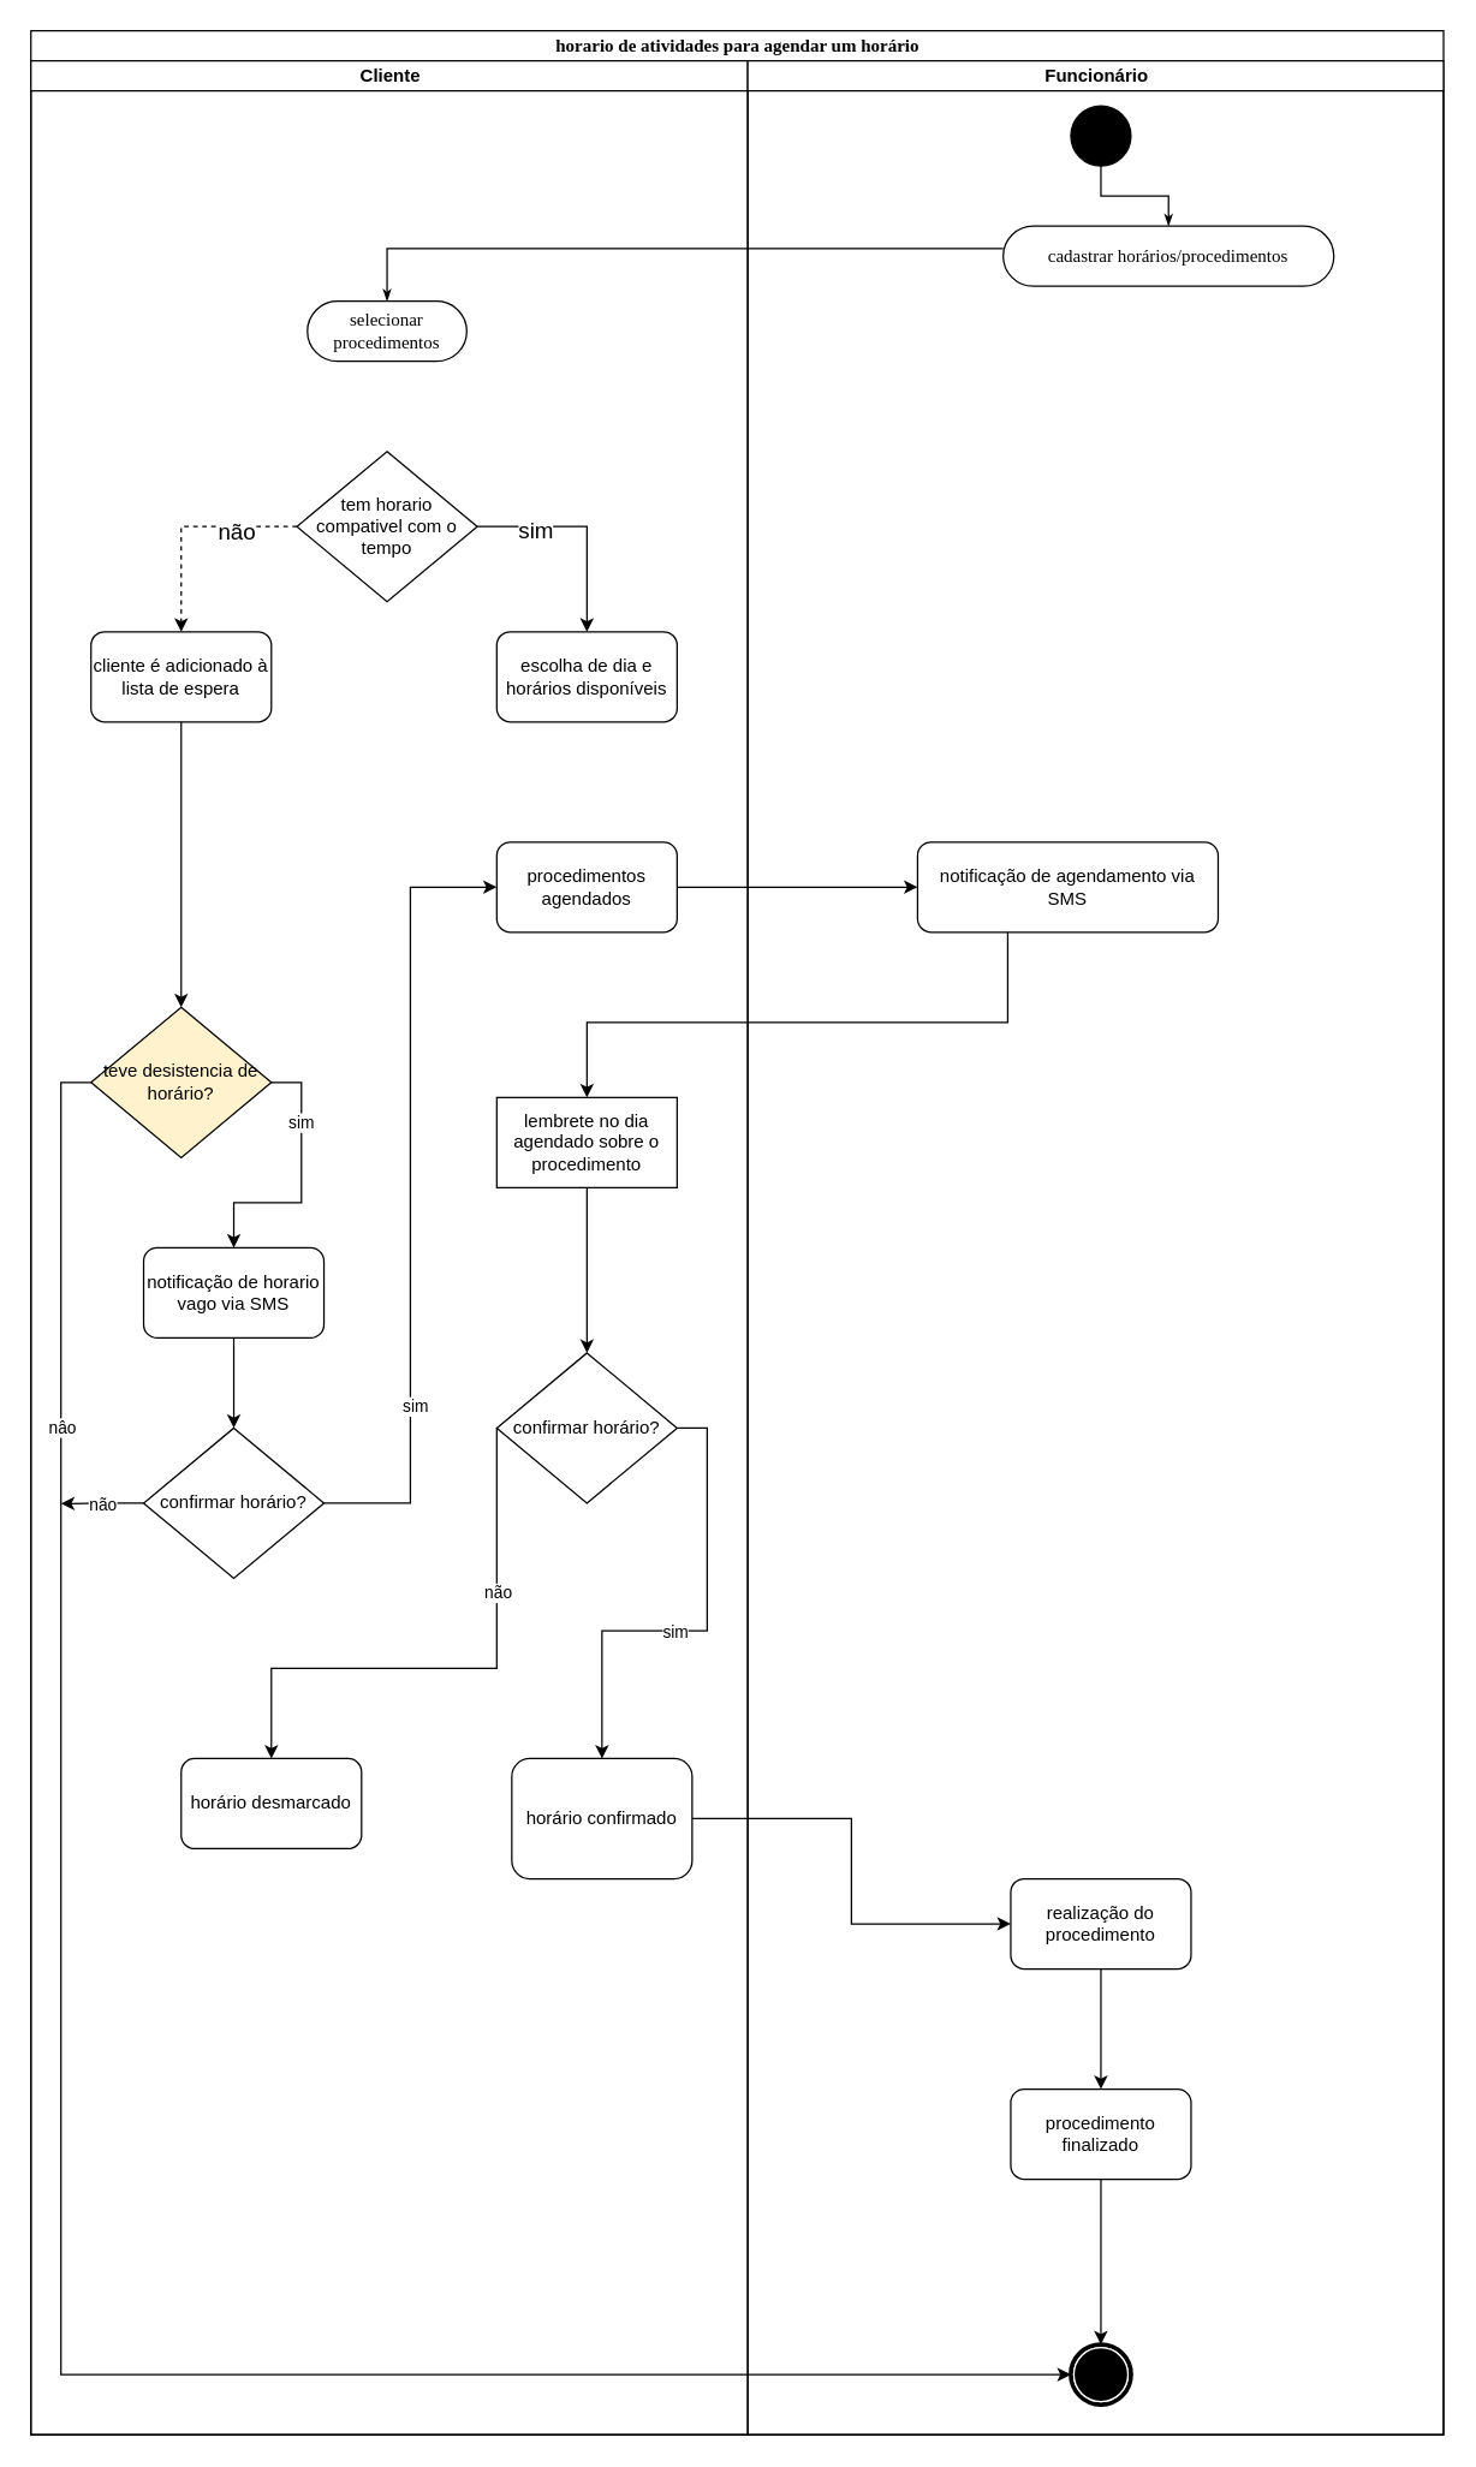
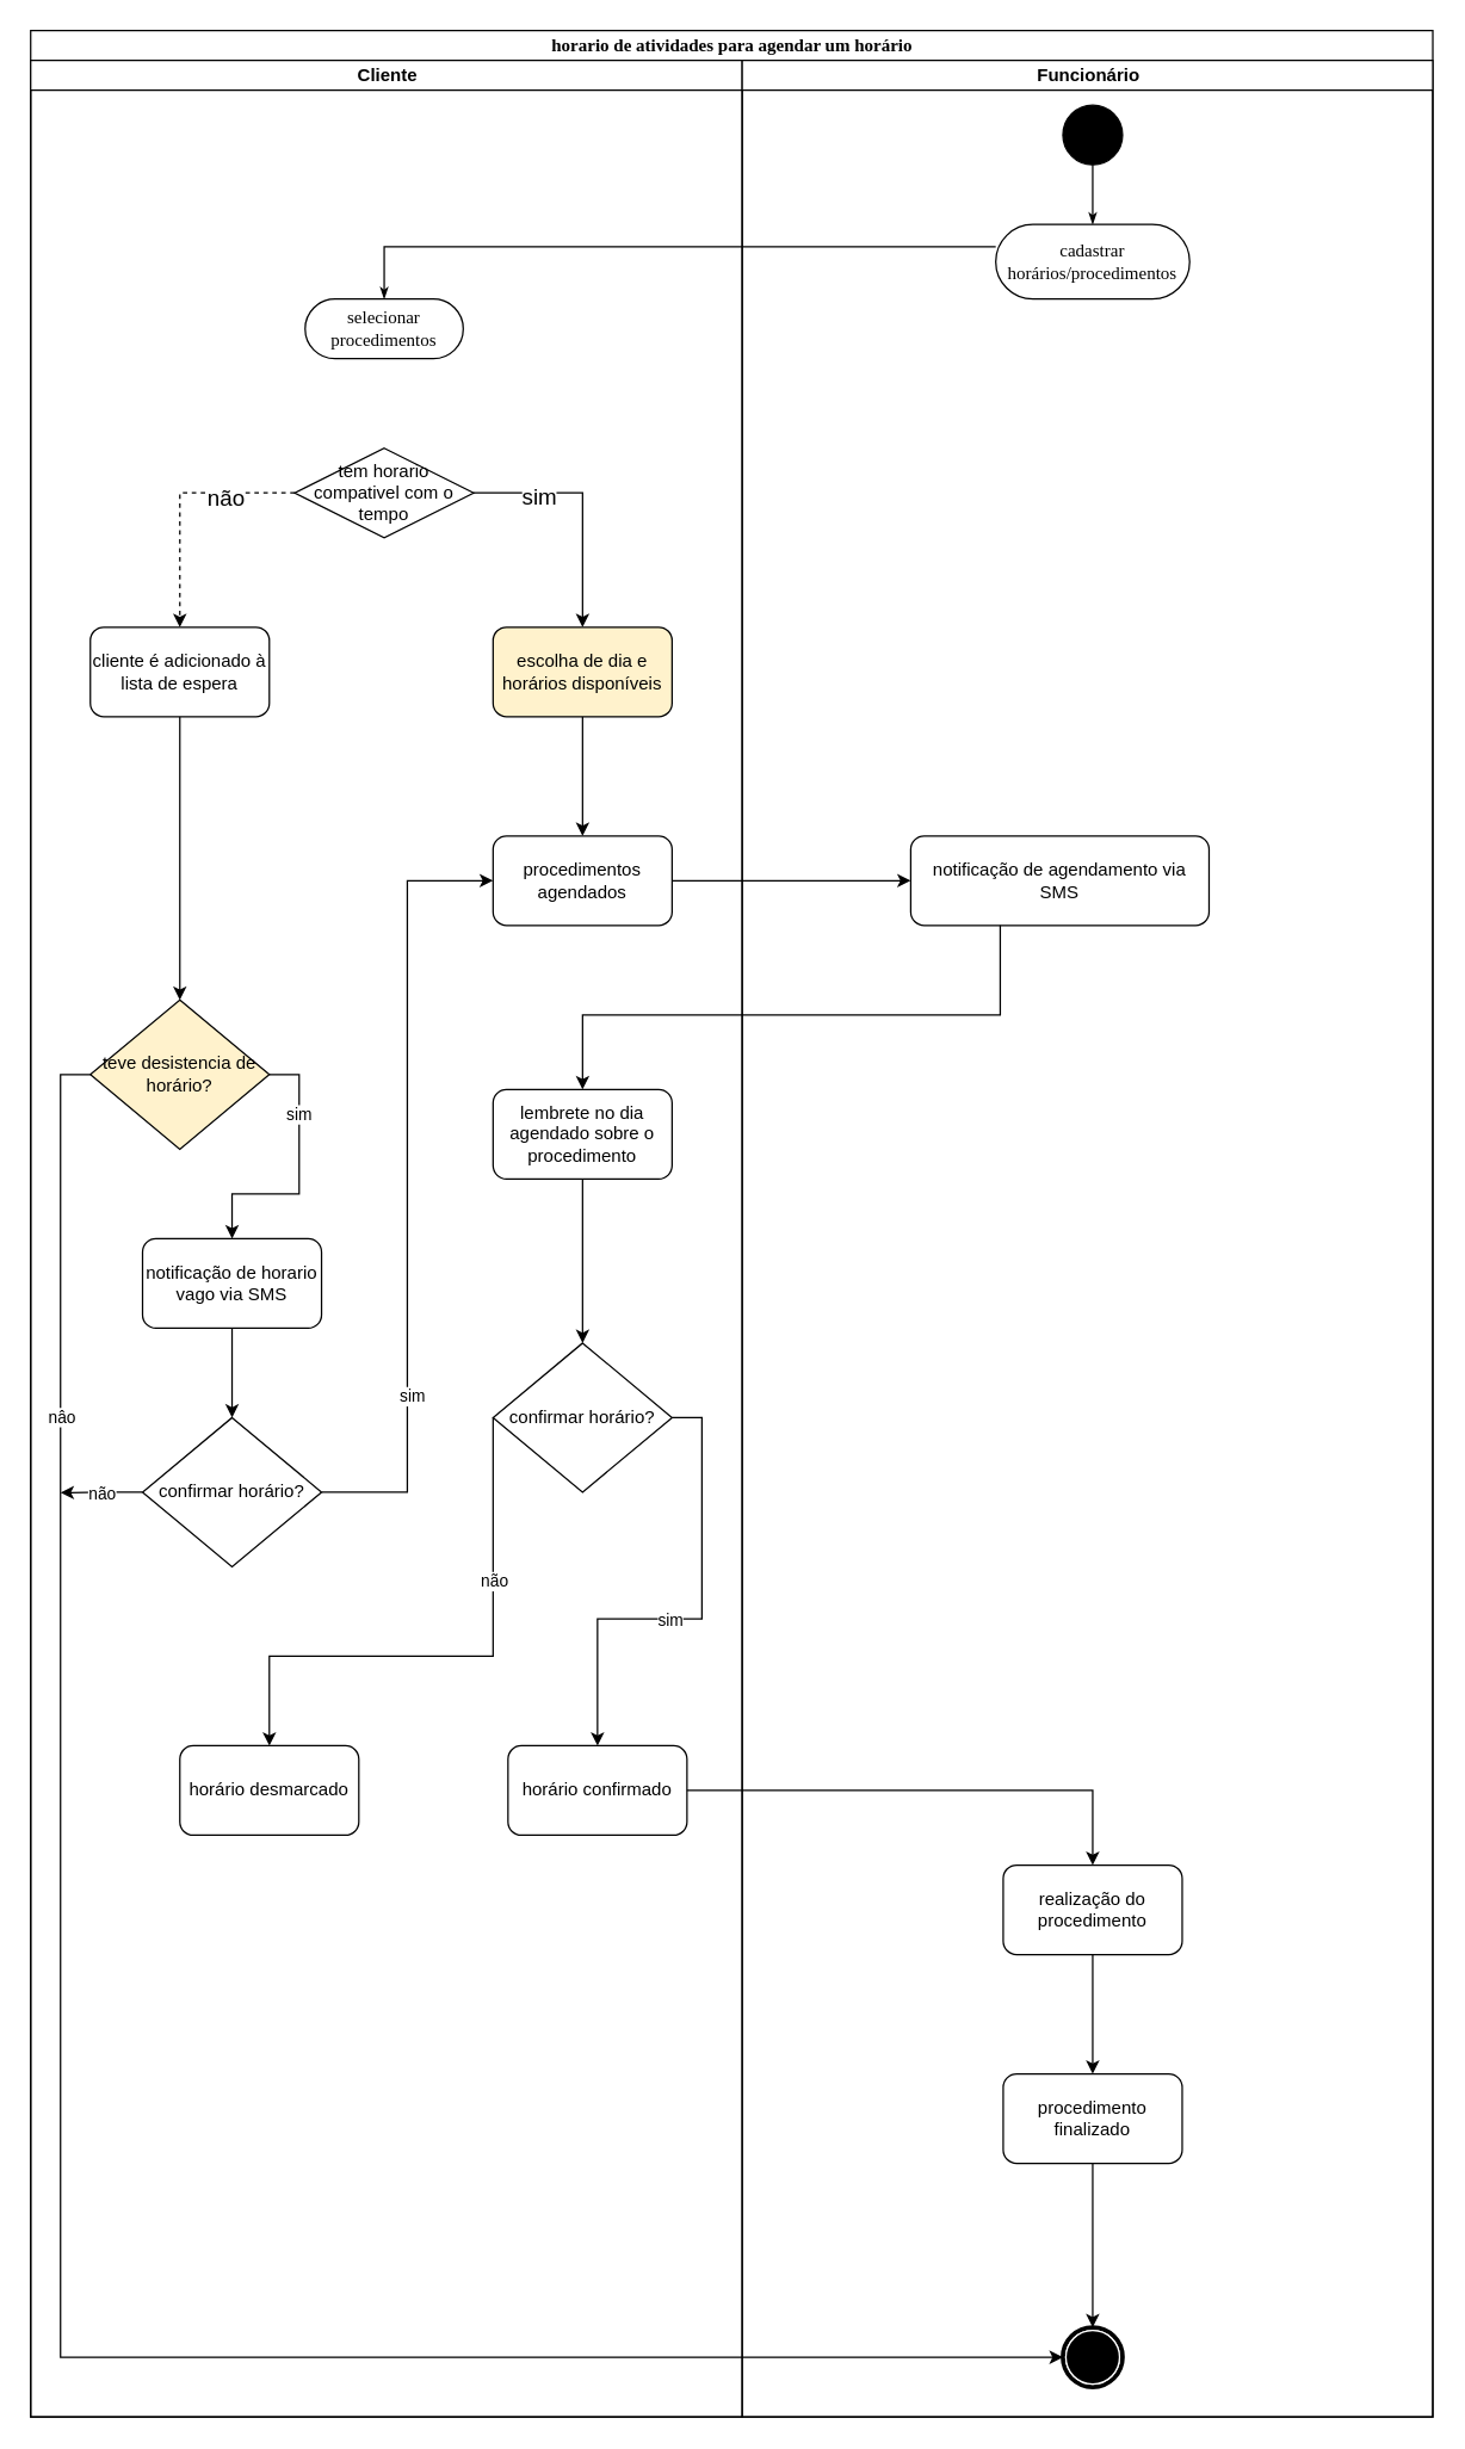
  <mxCell id="0" />
  <mxCell id="1" parent="0" />
  <mxCell id="2" value="horario de atividades para agendar um horário" style="swimlane;html=1;childLayout=stackLayout;startSize=20;rounded=0;shadow=0;comic=0;labelBackgroundColor=none;strokeWidth=1;fontFamily=Verdana;fontSize=12;align=center;" parent="1" vertex="1"><mxGeometry x="20" y="20" width="940" height="1600" as="geometry" /></mxCell>
  <mxCell id="3" style="edgeStyle=orthogonalEdgeStyle;rounded=0;html=1;labelBackgroundColor=none;startArrow=none;startFill=0;startSize=5;endArrow=classicThin;endFill=1;endSize=5;jettySize=auto;orthogonalLoop=1;strokeWidth=1;fontFamily=Verdana;fontSize=12;entryX=0.5;entryY=0;entryDx=0;entryDy=0;" parent="2" source="42" target="8" edge="1"><mxGeometry relative="1" as="geometry"><Array as="points"><mxPoint x="237" y="145" /></Array><mxPoint x="210" y="160" as="targetPoint" /></mxGeometry></mxCell>
  <mxCell id="4" value="" style="edgeStyle=orthogonalEdgeStyle;rounded=0;orthogonalLoop=1;jettySize=auto;html=1;" edge="1" parent="2" source="19" target="44"><mxGeometry relative="1" as="geometry" /></mxCell>
  <mxCell id="5" value="" style="edgeStyle=orthogonalEdgeStyle;rounded=0;orthogonalLoop=1;jettySize=auto;html=1;exitX=0;exitY=0.5;exitDx=0;exitDy=0;entryX=0;entryY=0.5;entryDx=0;entryDy=0;" edge="1" parent="2" source="22" target="43"><mxGeometry relative="1" as="geometry"><mxPoint x="80" y="790" as="targetPoint" /></mxGeometry></mxCell>
  <mxCell id="6" value="nâo" style="edgeLabel;html=1;align=center;verticalAlign=middle;resizable=0;points=[];" vertex="1" connectable="0" parent="5"><mxGeometry x="-0.679" relative="1" as="geometry"><mxPoint as="offset" /></mxGeometry></mxCell>
  <mxCell id="7" value="Cliente" style="swimlane;html=1;startSize=20;arcSize=15;rounded=0;" parent="2" vertex="1"><mxGeometry y="20" width="477" height="1580" as="geometry" /></mxCell>
  <mxCell id="8" value="selecionar procedimentos" style="rounded=1;whiteSpace=wrap;html=1;shadow=0;comic=0;labelBackgroundColor=none;strokeWidth=1;fontFamily=Verdana;fontSize=12;align=center;arcSize=50;" parent="7" vertex="1"><mxGeometry x="184" y="160" width="106" height="40" as="geometry" /></mxCell>
  <mxCell id="9" value="" style="edgeStyle=orthogonalEdgeStyle;rounded=0;orthogonalLoop=1;jettySize=auto;html=1;" edge="1" parent="7" source="14" target="16"><mxGeometry relative="1" as="geometry" /></mxCell>
  <mxCell id="10" value="sim" style="edgeLabel;html=1;align=center;verticalAlign=middle;resizable=0;points=[];" vertex="1" connectable="0" parent="9"><mxGeometry x="-0.496" y="-1" relative="1" as="geometry"><mxPoint as="offset" /></mxGeometry></mxCell>
  <mxCell id="11" value="&lt;font style=&quot;font-size: 15px;&quot;&gt;sim&lt;/font&gt;" style="edgeLabel;html=1;align=center;verticalAlign=middle;resizable=0;points=[];" vertex="1" connectable="0" parent="9"><mxGeometry x="-0.469" y="-1" relative="1" as="geometry"><mxPoint as="offset" /></mxGeometry></mxCell>
  <mxCell id="12" value="" style="edgeStyle=orthogonalEdgeStyle;rounded=0;orthogonalLoop=1;jettySize=auto;html=1;dashed=1;" edge="1" parent="7" source="14" target="18"><mxGeometry relative="1" as="geometry" /></mxCell>
  <mxCell id="13" value="&lt;font style=&quot;font-size: 15px;&quot;&gt;não&lt;/font&gt;" style="edgeLabel;html=1;align=center;verticalAlign=middle;resizable=0;points=[];" vertex="1" connectable="0" parent="12"><mxGeometry x="-0.442" y="2" relative="1" as="geometry"><mxPoint as="offset" /></mxGeometry></mxCell>
- <mxCell id="14" value="tem horario compativel com o tempo" style="rhombus;whiteSpace=wrap;html=1;" vertex="1" parent="7"><mxGeometry x="177" y="260" width="120" height="100" as="geometry" /></mxCell>
- <mxCell id="16" value="escolha de dia e horários disponíveis" style="rounded=1;whiteSpace=wrap;html=1;" vertex="1" parent="7"><mxGeometry x="310" y="380" width="120" height="60" as="geometry" /></mxCell>
+ <mxCell id="14" value="tem horario compativel com o tempo" style="rhombus;whiteSpace=wrap;html=1;" vertex="1" parent="7"><mxGeometry x="177" y="260" width="120" height="60" as="geometry" /></mxCell>
+ <mxCell id="15" value="" style="edgeStyle=orthogonalEdgeStyle;rounded=0;orthogonalLoop=1;jettySize=auto;html=1;" edge="1" parent="7" source="16" target="19"><mxGeometry relative="1" as="geometry" /></mxCell>
+ <mxCell id="16" value="escolha de dia e horários disponíveis" style="rounded=1;whiteSpace=wrap;html=1;fillColor=#fff2cc;" vertex="1" parent="7"><mxGeometry x="310" y="380" width="120" height="60" as="geometry" /></mxCell>
  <mxCell id="17" style="edgeStyle=orthogonalEdgeStyle;rounded=0;orthogonalLoop=1;jettySize=auto;html=1;exitX=0.5;exitY=1;exitDx=0;exitDy=0;entryX=0.5;entryY=0;entryDx=0;entryDy=0;" edge="1" parent="7" source="18" target="22"><mxGeometry relative="1" as="geometry" /></mxCell>
  <mxCell id="18" value="cliente é adicionado à lista de espera" style="rounded=1;whiteSpace=wrap;html=1;arcSize=15;" vertex="1" parent="7"><mxGeometry x="40" y="380" width="120" height="60" as="geometry" /></mxCell>
  <mxCell id="19" value="procedimentos agendados" style="rounded=1;whiteSpace=wrap;html=1;" vertex="1" parent="7"><mxGeometry x="310" y="520" width="120" height="60" as="geometry" /></mxCell>
  <mxCell id="20" style="edgeStyle=orthogonalEdgeStyle;rounded=0;orthogonalLoop=1;jettySize=auto;html=1;exitX=1;exitY=0.5;exitDx=0;exitDy=0;entryX=0.5;entryY=0;entryDx=0;entryDy=0;" edge="1" parent="7" source="22" target="24"><mxGeometry relative="1" as="geometry"><mxPoint x="190" y="790" as="targetPoint" /></mxGeometry></mxCell>
  <mxCell id="21" value="sim" style="edgeLabel;html=1;align=center;verticalAlign=middle;resizable=0;points=[];" vertex="1" connectable="0" parent="20"><mxGeometry x="-0.473" y="-1" relative="1" as="geometry"><mxPoint as="offset" /></mxGeometry></mxCell>
  <mxCell id="22" value="teve desistencia de horário?" style="rhombus;whiteSpace=wrap;html=1;fillColor=#fff2cc;" vertex="1" parent="7"><mxGeometry x="40" y="630" width="120" height="100" as="geometry" /></mxCell>
  <mxCell id="23" style="edgeStyle=orthogonalEdgeStyle;rounded=0;orthogonalLoop=1;jettySize=auto;html=1;exitX=0.5;exitY=1;exitDx=0;exitDy=0;entryX=0.5;entryY=0;entryDx=0;entryDy=0;" edge="1" parent="7" source="24" target="29"><mxGeometry relative="1" as="geometry" /></mxCell>
  <mxCell id="24" value="notificação de horario vago via SMS" style="rounded=1;whiteSpace=wrap;html=1;" vertex="1" parent="7"><mxGeometry x="75" y="790" width="120" height="60" as="geometry" /></mxCell>
  <mxCell id="25" style="edgeStyle=orthogonalEdgeStyle;rounded=0;orthogonalLoop=1;jettySize=auto;html=1;exitX=1;exitY=0.5;exitDx=0;exitDy=0;entryX=0;entryY=0.5;entryDx=0;entryDy=0;" edge="1" parent="7" source="29" target="19"><mxGeometry relative="1" as="geometry" /></mxCell>
  <mxCell id="26" value="sim" style="edgeLabel;html=1;align=center;verticalAlign=middle;resizable=0;points=[];" vertex="1" connectable="0" parent="25"><mxGeometry x="-0.537" y="-3" relative="1" as="geometry"><mxPoint as="offset" /></mxGeometry></mxCell>
  <mxCell id="27" style="edgeStyle=orthogonalEdgeStyle;rounded=0;orthogonalLoop=1;jettySize=auto;html=1;exitX=0;exitY=0.5;exitDx=0;exitDy=0;" edge="1" parent="7" source="29"><mxGeometry relative="1" as="geometry"><mxPoint x="20" y="960.333" as="targetPoint" /></mxGeometry></mxCell>
  <mxCell id="28" value="não" style="edgeLabel;html=1;align=center;verticalAlign=middle;resizable=0;points=[];" vertex="1" connectable="0" parent="27"><mxGeometry x="0.015" relative="1" as="geometry"><mxPoint as="offset" /></mxGeometry></mxCell>
  <mxCell id="29" value="confirmar horário?" style="rhombus;whiteSpace=wrap;html=1;" vertex="1" parent="7"><mxGeometry x="75" y="910" width="120" height="100" as="geometry" /></mxCell>
  <mxCell id="30" value="" style="edgeStyle=orthogonalEdgeStyle;rounded=0;orthogonalLoop=1;jettySize=auto;html=1;" edge="1" parent="7" source="31" target="36"><mxGeometry relative="1" as="geometry"><mxPoint x="370" y="910" as="targetPoint" /></mxGeometry></mxCell>
- <mxCell id="31" value="lembrete no dia agendado sobre o procedimento" style="whiteSpace=wrap;html=1;rounded=0;" vertex="1" parent="7"><mxGeometry x="310" y="690" width="120" height="60" as="geometry" /></mxCell>
+ <mxCell id="31" value="lembrete no dia agendado sobre o procedimento" style="rounded=1;whiteSpace=wrap;html=1;" vertex="1" parent="7"><mxGeometry x="310" y="690" width="120" height="60" as="geometry" /></mxCell>
  <mxCell id="32" style="edgeStyle=orthogonalEdgeStyle;rounded=0;orthogonalLoop=1;jettySize=auto;html=1;exitX=0;exitY=0.5;exitDx=0;exitDy=0;entryX=0.5;entryY=0;entryDx=0;entryDy=0;" edge="1" parent="7" source="36" target="37"><mxGeometry relative="1" as="geometry"><Array as="points"><mxPoint x="310" y="1070" /><mxPoint x="160" y="1070" /></Array></mxGeometry></mxCell>
  <mxCell id="33" value="não" style="edgeLabel;html=1;align=center;verticalAlign=middle;resizable=0;points=[];" vertex="1" connectable="0" parent="32"><mxGeometry x="-0.411" relative="1" as="geometry"><mxPoint as="offset" /></mxGeometry></mxCell>
  <mxCell id="34" style="edgeStyle=orthogonalEdgeStyle;rounded=0;orthogonalLoop=1;jettySize=auto;html=1;exitX=1;exitY=0.5;exitDx=0;exitDy=0;" edge="1" parent="7" source="36" target="38"><mxGeometry relative="1" as="geometry" /></mxCell>
  <mxCell id="35" value="sim" style="edgeLabel;html=1;align=center;verticalAlign=middle;resizable=0;points=[];" vertex="1" connectable="0" parent="34"><mxGeometry x="0.14" relative="1" as="geometry"><mxPoint as="offset" /></mxGeometry></mxCell>
  <mxCell id="36" value="confirmar horário?" style="rhombus;whiteSpace=wrap;html=1;" vertex="1" parent="7"><mxGeometry x="310" y="860" width="120" height="100" as="geometry" /></mxCell>
  <mxCell id="37" value="horário desmarcado" style="rounded=1;whiteSpace=wrap;html=1;" vertex="1" parent="7"><mxGeometry x="100" y="1130" width="120" height="60" as="geometry" /></mxCell>
- <mxCell id="38" value="horário confirmado" style="rounded=1;whiteSpace=wrap;html=1;" vertex="1" parent="7"><mxGeometry x="320" y="1130" width="120" height="80" as="geometry" /></mxCell>
+ <mxCell id="38" value="horário confirmado" style="rounded=1;whiteSpace=wrap;html=1;" vertex="1" parent="7"><mxGeometry x="320" y="1130" width="120" height="60" as="geometry" /></mxCell>
  <mxCell id="39" value="Funcionário" style="swimlane;html=1;startSize=20;" parent="2" vertex="1"><mxGeometry x="477" y="20" width="463" height="1580" as="geometry" /></mxCell>
  <mxCell id="40" style="edgeStyle=orthogonalEdgeStyle;rounded=0;html=1;labelBackgroundColor=none;startArrow=none;startFill=0;startSize=5;endArrow=classicThin;endFill=1;endSize=5;jettySize=auto;orthogonalLoop=1;strokeWidth=1;fontFamily=Verdana;fontSize=12" parent="39" source="41" target="42" edge="1"><mxGeometry relative="1" as="geometry" /></mxCell>
  <mxCell id="41" value="" style="ellipse;whiteSpace=wrap;html=1;rounded=0;shadow=0;comic=0;labelBackgroundColor=none;strokeWidth=1;fillColor=#000000;fontFamily=Verdana;fontSize=12;align=center;" parent="39" vertex="1"><mxGeometry x="215" y="30" width="40" height="40" as="geometry" /></mxCell>
- <mxCell id="42" value="cadastrar horários/procedimentos" style="rounded=1;whiteSpace=wrap;html=1;shadow=0;comic=0;labelBackgroundColor=none;strokeWidth=1;fontFamily=Verdana;fontSize=12;align=center;arcSize=50;" parent="39" vertex="1"><mxGeometry x="170" y="110" width="220" height="40" as="geometry" /></mxCell>
+ <mxCell id="42" value="cadastrar horários/procedimentos" style="rounded=1;whiteSpace=wrap;html=1;shadow=0;comic=0;labelBackgroundColor=none;strokeWidth=1;fontFamily=Verdana;fontSize=12;align=center;arcSize=50;" parent="39" vertex="1"><mxGeometry x="170" y="110" width="130" height="50" as="geometry" /></mxCell>
  <mxCell id="43" value="" style="shape=mxgraph.bpmn.shape;html=1;verticalLabelPosition=bottom;labelBackgroundColor=#ffffff;verticalAlign=top;perimeter=ellipsePerimeter;outline=end;symbol=terminate;rounded=0;shadow=0;comic=0;strokeWidth=1;fontFamily=Verdana;fontSize=12;align=center;" parent="39" vertex="1"><mxGeometry x="215" y="1520" width="40" height="40" as="geometry" /></mxCell>
  <mxCell id="44" value="notificação de agendamento via SMS" style="rounded=1;whiteSpace=wrap;html=1;" vertex="1" parent="39"><mxGeometry x="113" y="520" width="200" height="60" as="geometry" /></mxCell>
  <mxCell id="45" value="" style="edgeStyle=orthogonalEdgeStyle;rounded=0;orthogonalLoop=1;jettySize=auto;html=1;" edge="1" parent="39" source="46" target="48"><mxGeometry relative="1" as="geometry" /></mxCell>
  <mxCell id="46" value="realização do procedimento" style="rounded=1;whiteSpace=wrap;html=1;" vertex="1" parent="39"><mxGeometry x="175" y="1210" width="120" height="60" as="geometry" /></mxCell>
  <mxCell id="47" style="edgeStyle=orthogonalEdgeStyle;rounded=0;orthogonalLoop=1;jettySize=auto;html=1;exitX=0.5;exitY=1;exitDx=0;exitDy=0;entryX=0.5;entryY=0;entryDx=0;entryDy=0;" edge="1" parent="39" source="48" target="43"><mxGeometry relative="1" as="geometry" /></mxCell>
  <mxCell id="48" value="procedimento finalizado" style="rounded=1;whiteSpace=wrap;html=1;" vertex="1" parent="39"><mxGeometry x="175" y="1350" width="120" height="60" as="geometry" /></mxCell>
  <mxCell id="49" value="" style="edgeStyle=orthogonalEdgeStyle;rounded=0;orthogonalLoop=1;jettySize=auto;html=1;" edge="1" parent="2" source="44" target="31"><mxGeometry relative="1" as="geometry"><Array as="points"><mxPoint x="650" y="660" /><mxPoint x="370" y="660" /></Array></mxGeometry></mxCell>
  <mxCell id="50" value="" style="edgeStyle=orthogonalEdgeStyle;rounded=0;orthogonalLoop=1;jettySize=auto;html=1;" edge="1" parent="2" source="38" target="46"><mxGeometry relative="1" as="geometry" /></mxCell>
